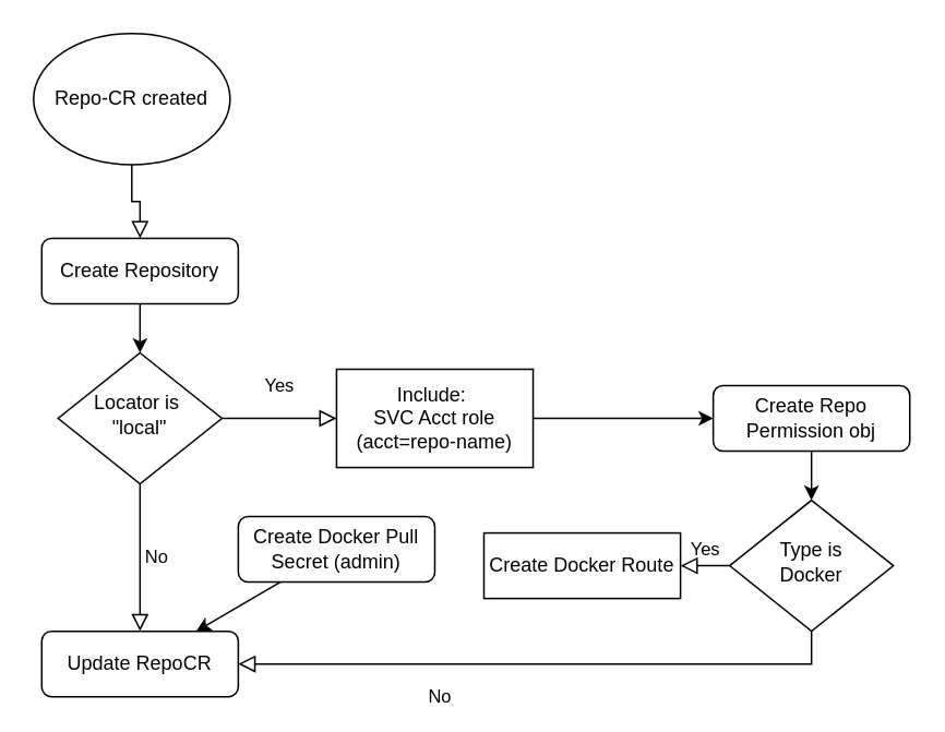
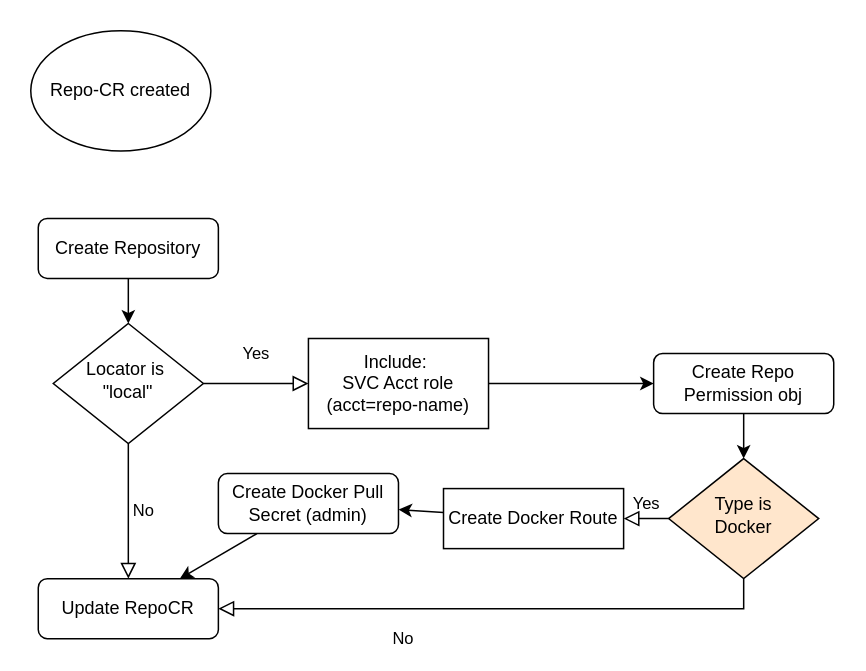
  <mxCell id="0" />
  <mxCell id="1" parent="0" />
- <mxCell id="2" value="" style="rounded=0;html=1;jettySize=auto;orthogonalLoop=1;fontSize=11;endArrow=block;endFill=0;endSize=8;strokeWidth=1;shadow=0;labelBackgroundColor=none;edgeStyle=orthogonalEdgeStyle;" parent="1" source="20" target="10" edge="1"><mxGeometry relative="1" as="geometry"><mxPoint x="85" y="105" as="sourcePoint" /></mxGeometry></mxCell>
  <mxCell id="3" value="Yes" style="rounded=0;html=1;jettySize=auto;orthogonalLoop=1;fontSize=11;endArrow=block;endFill=0;endSize=8;strokeWidth=1;shadow=0;labelBackgroundColor=none;edgeStyle=orthogonalEdgeStyle;" parent="1" source="5" target="11" edge="1"><mxGeometry y="20" relative="1" as="geometry"><mxPoint as="offset" /><mxPoint x="175" y="245" as="targetPoint" /></mxGeometry></mxCell>
  <mxCell id="4" value="No" style="edgeStyle=orthogonalEdgeStyle;rounded=0;html=1;jettySize=auto;orthogonalLoop=1;fontSize=11;endArrow=block;endFill=0;endSize=8;strokeWidth=1;shadow=0;labelBackgroundColor=none;" parent="1" source="5" target="9" edge="1"><mxGeometry y="10" relative="1" as="geometry"><mxPoint as="offset" /><mxPoint x="85.034" y="315" as="targetPoint" /></mxGeometry></mxCell>
  <mxCell id="5" value="Locator is&amp;nbsp;&lt;br&gt;&quot;local&quot;" style="rhombus;whiteSpace=wrap;html=1;shadow=0;fontFamily=Helvetica;fontSize=12;align=center;strokeWidth=1;spacing=6;spacingTop=-4;" parent="1" vertex="1"><mxGeometry x="35" y="215" width="100" height="80" as="geometry" /></mxCell>
  <mxCell id="6" value="No" style="rounded=0;html=1;jettySize=auto;orthogonalLoop=1;fontSize=11;endArrow=block;endFill=0;endSize=8;strokeWidth=1;shadow=0;labelBackgroundColor=none;edgeStyle=orthogonalEdgeStyle;" parent="1" source="8" target="9" edge="1"><mxGeometry x="0.333" y="20" relative="1" as="geometry"><mxPoint as="offset" /><mxPoint x="585" y="505" as="sourcePoint" /><Array as="points"><mxPoint x="495" y="405" /></Array></mxGeometry></mxCell>
  <mxCell id="7" value="Yes" style="edgeStyle=orthogonalEdgeStyle;rounded=0;html=1;jettySize=auto;orthogonalLoop=1;fontSize=11;endArrow=block;endFill=0;endSize=8;strokeWidth=1;shadow=0;labelBackgroundColor=none;" parent="1" source="8" target="16" edge="1"><mxGeometry y="10" relative="1" as="geometry"><mxPoint as="offset" /><mxPoint x="185" y="554.66" as="sourcePoint" /><mxPoint x="195" y="555" as="targetPoint" /></mxGeometry></mxCell>
- <mxCell id="8" value="Type is&lt;br&gt;Docker" style="rhombus;whiteSpace=wrap;html=1;shadow=0;fontFamily=Helvetica;fontSize=12;align=center;strokeWidth=1;spacing=6;spacingTop=-4;" parent="1" vertex="1"><mxGeometry x="445" y="305" width="100" height="80" as="geometry" /></mxCell>
+ <mxCell id="8" value="Type is&lt;br&gt;Docker" style="rhombus;whiteSpace=wrap;html=1;shadow=0;fontFamily=Helvetica;fontSize=12;align=center;strokeWidth=1;spacing=6;spacingTop=-4;fillColor=#ffe6cc;" parent="1" vertex="1"><mxGeometry x="445" y="305" width="100" height="80" as="geometry" /></mxCell>
  <mxCell id="9" value="Update RepoCR" style="rounded=1;whiteSpace=wrap;html=1;fontSize=12;glass=0;strokeWidth=1;shadow=0;" parent="1" vertex="1"><mxGeometry x="25" y="385" width="120" height="40" as="geometry" /></mxCell>
  <mxCell id="10" value="Create Repository" style="rounded=1;whiteSpace=wrap;html=1;fontSize=12;glass=0;strokeWidth=1;shadow=0;" parent="1" vertex="1"><mxGeometry x="25" y="145" width="120" height="40" as="geometry" /></mxCell>
  <mxCell id="11" value="Include:&amp;nbsp;&lt;br&gt;SVC Acct role (acct=repo-name)" style="whiteSpace=wrap;html=1;fontSize=12;glass=0;strokeWidth=1;shadow=0;rounded=0;" vertex="1" parent="1"><mxGeometry x="205" y="225" width="120" height="60" as="geometry" /></mxCell>
  <mxCell id="12" value="" style="endArrow=classic;html=1;" edge="1" parent="1" source="10" target="5"><mxGeometry width="50" height="50" relative="1" as="geometry"><mxPoint x="255" y="415" as="sourcePoint" /><mxPoint x="305" y="365" as="targetPoint" /></mxGeometry></mxCell>
  <mxCell id="13" value="Create Repo&lt;br&gt;Permission obj" style="rounded=1;whiteSpace=wrap;html=1;fontSize=12;glass=0;strokeWidth=1;shadow=0;" vertex="1" parent="1"><mxGeometry x="435" y="235" width="120" height="40" as="geometry" /></mxCell>
  <mxCell id="14" value="" style="endArrow=classic;html=1;" edge="1" parent="1" source="11" target="13"><mxGeometry width="50" height="50" relative="1" as="geometry"><mxPoint x="255" y="495" as="sourcePoint" /><mxPoint x="355" y="255" as="targetPoint" /></mxGeometry></mxCell>
  <mxCell id="15" value="" style="endArrow=classic;html=1;" edge="1" parent="1" source="13" target="8"><mxGeometry width="50" height="50" relative="1" as="geometry"><mxPoint x="255" y="495" as="sourcePoint" /><mxPoint x="305" y="445" as="targetPoint" /></mxGeometry></mxCell>
  <mxCell id="16" value="Create Docker Route" style="whiteSpace=wrap;html=1;fontSize=12;glass=0;strokeWidth=1;shadow=0;rounded=0;" vertex="1" parent="1"><mxGeometry x="295" y="325" width="120" height="40" as="geometry" /></mxCell>
  <mxCell id="17" value="Create Docker Pull Secret (admin)" style="rounded=1;whiteSpace=wrap;html=1;fontSize=12;glass=0;strokeWidth=1;shadow=0;" vertex="1" parent="1"><mxGeometry x="145" y="315" width="120" height="40" as="geometry" /></mxCell>
+ <mxCell id="18" value="" style="endArrow=classic;html=1;" edge="1" parent="1" source="16" target="17"><mxGeometry width="50" height="50" relative="1" as="geometry"><mxPoint x="255" y="575" as="sourcePoint" /><mxPoint x="305" y="525" as="targetPoint" /></mxGeometry></mxCell>
  <mxCell id="19" value="" style="endArrow=classic;html=1;" edge="1" parent="1" source="17" target="9"><mxGeometry width="50" height="50" relative="1" as="geometry"><mxPoint x="255" y="575" as="sourcePoint" /><mxPoint x="305" y="525" as="targetPoint" /><Array as="points" /></mxGeometry></mxCell>
  <mxCell id="20" value="&lt;span style=&quot;white-space: normal&quot;&gt;Repo-CR created&lt;/span&gt;" style="ellipse;whiteSpace=wrap;html=1;" vertex="1" parent="1"><mxGeometry x="20" y="20" width="120" height="80" as="geometry" /></mxCell>
